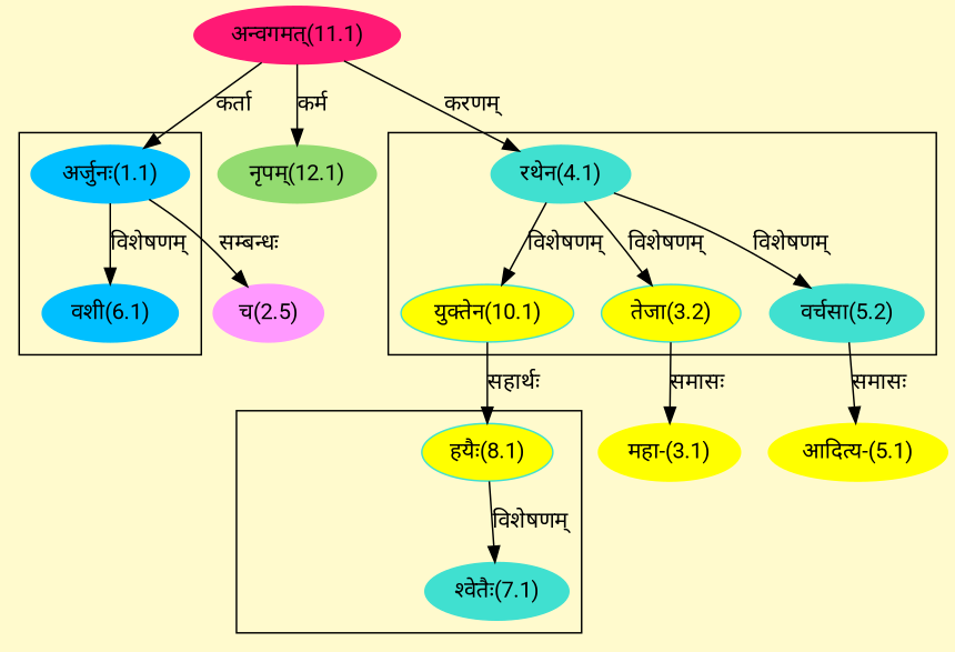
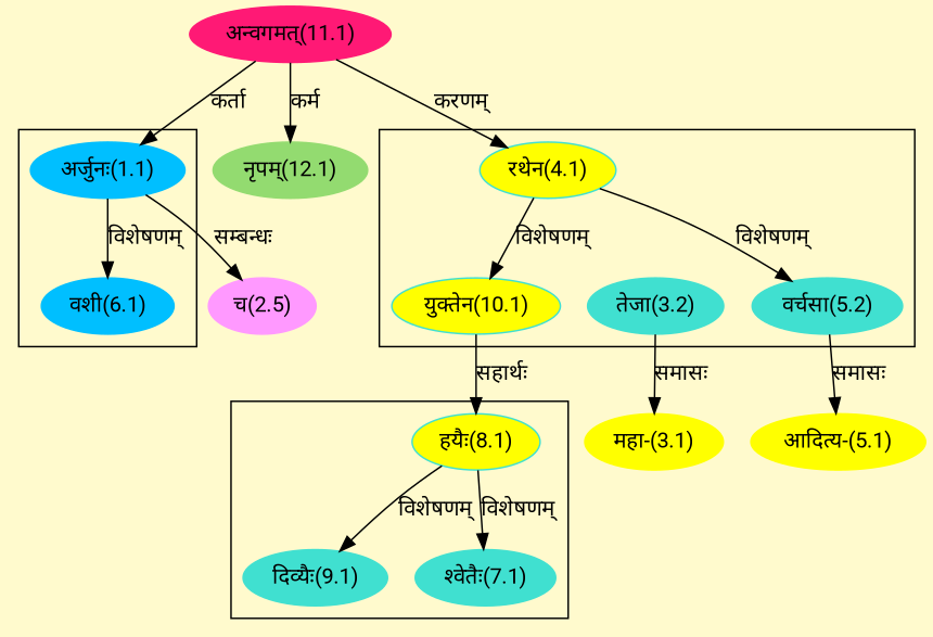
  digraph {
    bgcolor=lemonchiffon1
    compound=true
    fontname=Roboto
    rankdir=BT
    node [color="#40E0D0" fontname=Roboto style=filled]
    edge [dir=back fontname=Roboto]
-   n1 [label="तेजा(3.2)" fillcolor="#FFFF00"]
-   n2 [label="रथेन(4.1)"]
+   n1 [label="तेजा(3.2)"]
+   n2 [label="रथेन(4.1)" fillcolor="#FFFF00"]
    n3 [label="वर्चसा(5.2)"]
    n4 [fillcolor="#FFFF00" label="युक्तेन(10.1)"]
    n5 [color="#00BFFF" label="वशी(6.1)"]
    n6 [color="#00BFFF" label="अर्जुनः(1.1)"]
    n7 [label="श्वेतैः(7.1)"]
    n8 [fillcolor="#FFFF00" label="हयैः(8.1)"]
+   n9 [label="दिव्यैः(9.1)"]
    n10 [color="#FF1975" label="अन्वगमत्(11.1)"]
    n11 [color="#FF99FF" label="च(2.5)"]
    n12 [color="#FFFF00" label="महा-(3.1)"]
    n13 [color="#FFFF00" label="आदित्य-(5.1)"]
    n14 [color="#93DB70" label="नृपम्(12.1)"]
    subgraph cluster_1 {
      n1
      n2
      n3
      n4
    }
    subgraph cluster_2 {
      n5
      n6
    }
    subgraph cluster_3 {
      n7
      n8
+     n9
    }
-   n1 -> n2 [label="विशेषणम्"]
    n2 -> n10 [label="करणम्"]
    n3 -> n2 [label="विशेषणम्"]
    n4 -> n2 [label="विशेषणम्"]
    n5 -> n6 [label="विशेषणम्"]
    n6 -> n10 [label="कर्ता"]
    n7 -> n8 [label="विशेषणम्"]
    n8 -> n4 [label="सहार्थः"]
+   n9 -> n8 [label="विशेषणम्"]
    n11 -> n6 [label="सम्बन्धः"]
    n12 -> n1 [label="समासः"]
    n13 -> n3 [label="समासः"]
    n14 -> n10 [label="कर्म"]
  }
